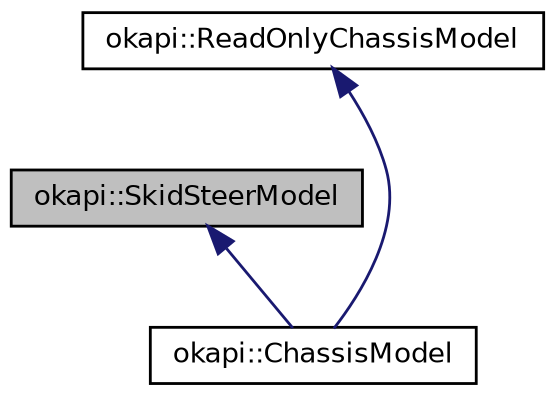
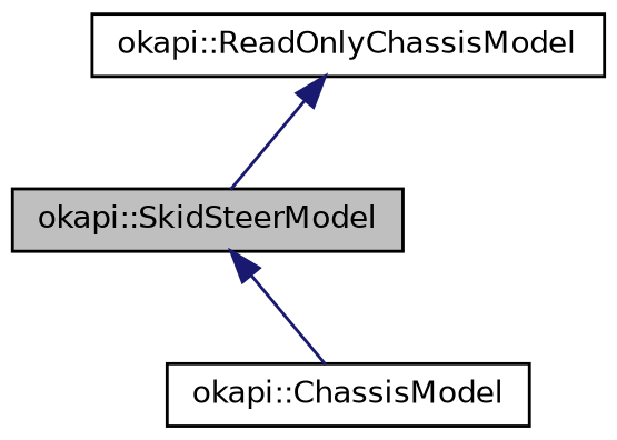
  digraph {
    node [color=black fillcolor=white fontname=Helvetica fontsize=10 shape=record style=filled]
    edge [color=midnightblue dir=back fontname=Helvetica fontsize=10 labelfontname=Helvetica labelfontsize=10 style=solid]
    n1 [fillcolor=grey75 fontcolor=black height=0.2 label="okapi::SkidSteerModel" width=0.4]
    n2 [height=0.2 label="okapi::ChassisModel" width=0.4]
    n3 [height=0.2 label="okapi::ReadOnlyChassisModel" width=0.4]
    n1 -> n2
-   n3 -> n2
+   n3 -> n1
  }
